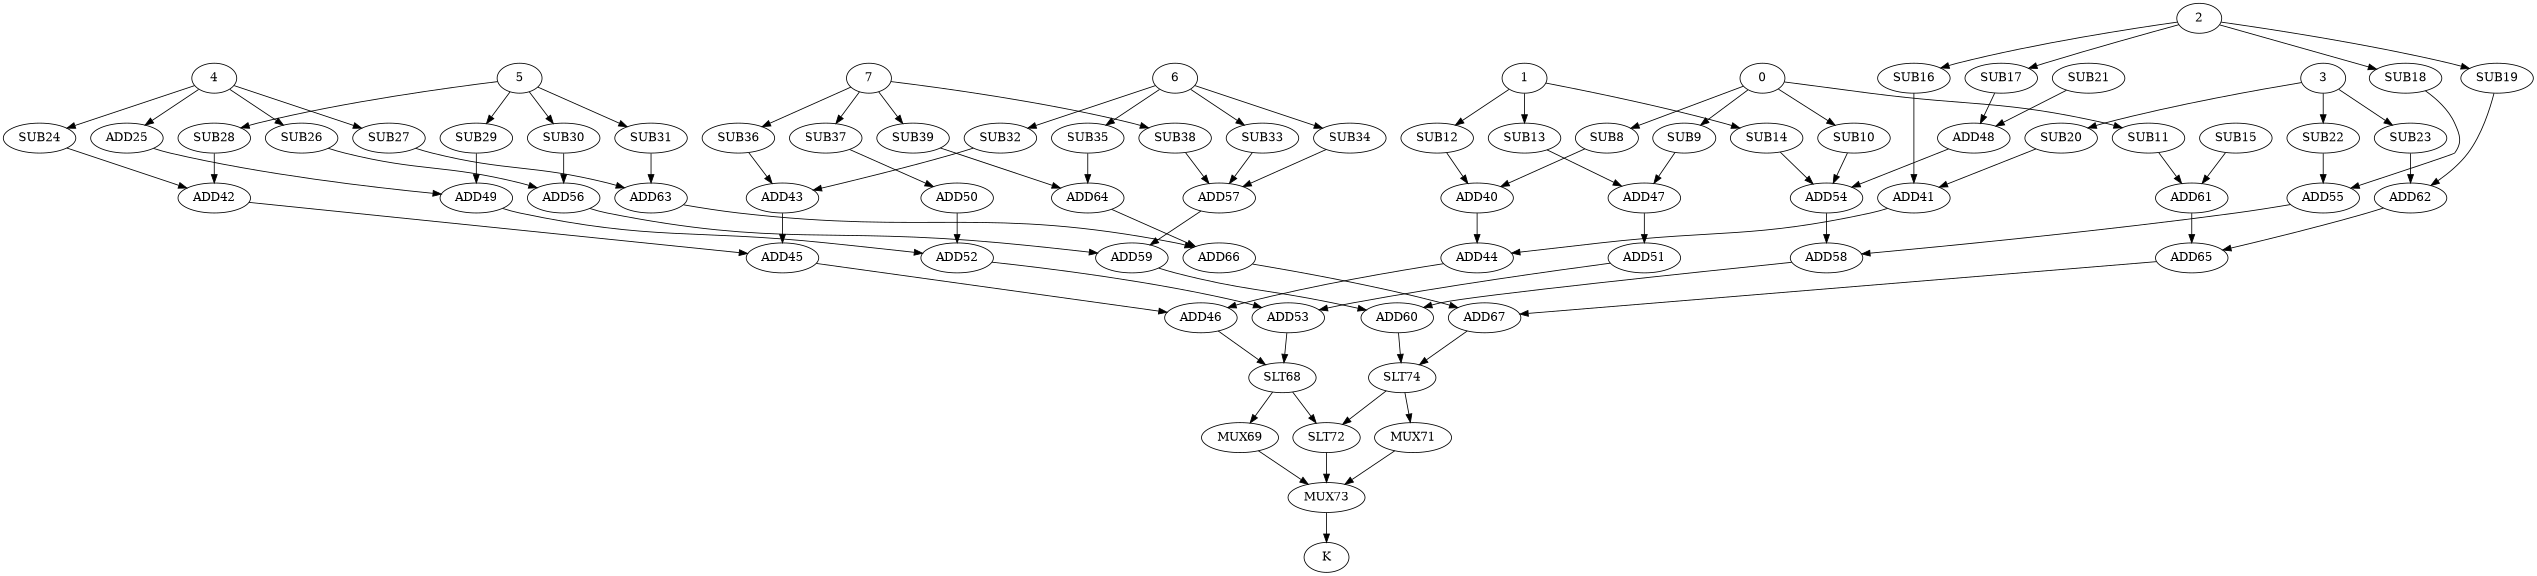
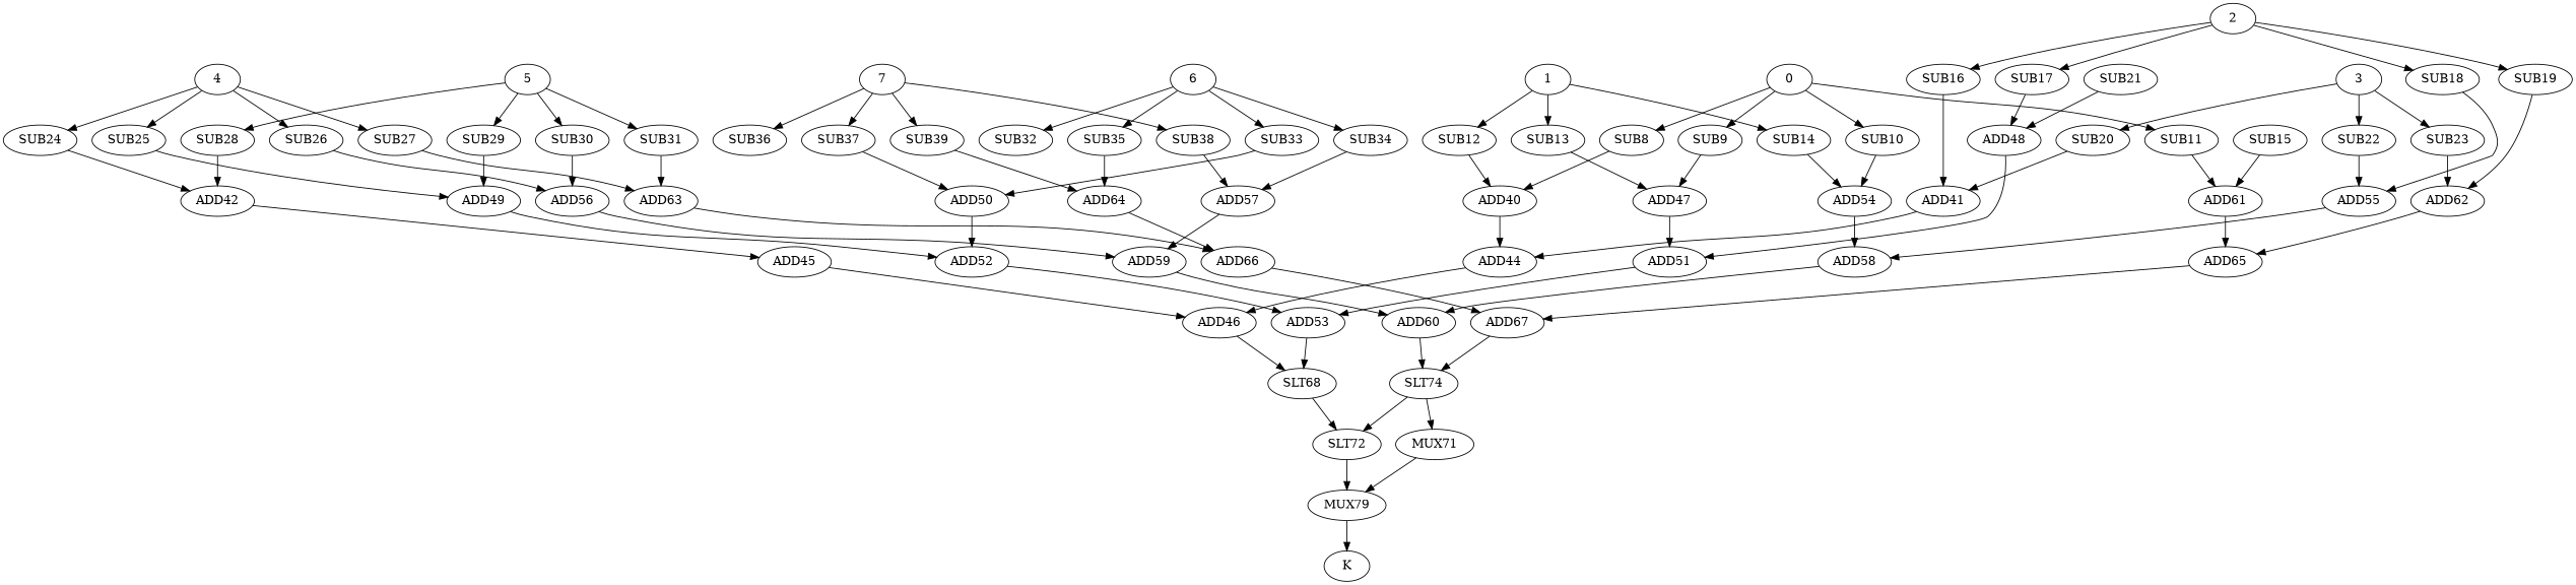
  strict digraph {
    n1 [label=SUB8]
    n2 [label=ADD40]
    0
    n4 [label=SUB9]
    n5 [label=SUB10]
    n6 [label=SUB11]
    n7 [label=ADD47]
    n8 [label=ADD54]
    n9 [label=ADD61]
    n10 [label=ADD44]
    n11 [label=ADD51]
    n12 [label=ADD58]
    n13 [label=ADD65]
    n14 [label=SUB12]
    1
    n16 [label=SUB13]
    n17 [label=SUB14]
    n18 [label=SUB15]
    n19 [label=SUB16]
    n20 [label=ADD41]
    2
    n22 [label=SUB17]
    n23 [label=SUB18]
    n24 [label=SUB19]
    n25 [label=ADD48]
    n26 [label=ADD55]
    n27 [label=ADD62]
    n28 [label=SUB20]
    3
    n30 [label=SUB22]
    n31 [label=SUB23]
    n32 [label=SUB21]
    n33 [label=SUB24]
    n34 [label=ADD42]
    4
-   n36 [label=ADD25]
+   n36 [label=SUB25]
    n37 [label=SUB26]
    n38 [label=SUB27]
    n39 [label=ADD49]
    n40 [label=ADD56]
    n41 [label=ADD63]
    n42 [label=ADD45]
    n43 [label=ADD52]
    n44 [label=ADD59]
    n45 [label=ADD66]
    n46 [label=SUB28]
    5
    n48 [label=SUB29]
    n49 [label=SUB30]
    n50 [label=SUB31]
    n51 [label=SUB32]
-   n52 [label=ADD43]
    6
    n54 [label=SUB33]
    n55 [label=SUB34]
    n56 [label=SUB35]
    n57 [label=ADD50]
    n58 [label=ADD57]
    n59 [label=ADD64]
    n60 [label=SUB36]
    7
    n62 [label=SUB37]
    n63 [label=SUB38]
    n64 [label=SUB39]
    n65 [label=ADD46]
    n66 [label=SLT68]
-   n67 [label=MUX69]
    n68 [label=SLT72]
    n69 [label=ADD53]
    n70 [label=ADD60]
    n71 [label=SLT74]
    n72 [label=MUX71]
    n73 [label=ADD67]
-   n74 [label=MUX73]
+   n74 [label=MUX79]
    n75 [label=K]
    n1 -> n2
    n2 -> n10
    0 -> n1
    0 -> n4
    0 -> n5
    0 -> n6
    n4 -> n7
    n5 -> n8
    n6 -> n9
    n7 -> n11
    n8 -> n12
    n9 -> n13
    n10 -> n65
    n11 -> n69
    n12 -> n70
    n13 -> n73
    n14 -> n2
    1 -> n14
    1 -> n16
    1 -> n17
    n16 -> n7
    n17 -> n8
    n18 -> n9
    n19 -> n20
    n20 -> n10
    2 -> n19
    2 -> n22
    2 -> n23
    2 -> n24
    n22 -> n25
    n23 -> n26
    n24 -> n27
-   n25 -> n8
+   n25 -> n11
    n26 -> n12
    n27 -> n13
    n28 -> n20
    3 -> n28
    3 -> n30
    3 -> n31
    n30 -> n26
    n31 -> n27
    n32 -> n25
    n33 -> n34
    n34 -> n42
    4 -> n33
    4 -> n36
    4 -> n37
    4 -> n38
    n36 -> n39
    n37 -> n40
    n38 -> n41
    n39 -> n43
    n40 -> n44
    n41 -> n45
    n42 -> n65
    n43 -> n69
    n44 -> n70
    n45 -> n73
    n46 -> n34
    5 -> n46
    5 -> n48
    5 -> n49
    5 -> n50
    n48 -> n39
    n49 -> n40
    n50 -> n41
-   n51 -> n52
-   n52 -> n42
    6 -> n51
    6 -> n54
    6 -> n55
    6 -> n56
-   n54 -> n58
+   n54 -> n57
    n55 -> n58
    n56 -> n59
    n57 -> n43
    n58 -> n44
    n59 -> n45
-   n60 -> n52
    7 -> n60
    7 -> n62
    7 -> n63
    7 -> n64
    n62 -> n57
    n63 -> n58
    n64 -> n59
    n65 -> n66
-   n66 -> n67
    n66 -> n68
-   n67 -> n74
    n68 -> n74
    n69 -> n66
    n70 -> n71
    n71 -> n68
    n71 -> n72
    n72 -> n74
    n73 -> n71
    n74 -> n75
  }
